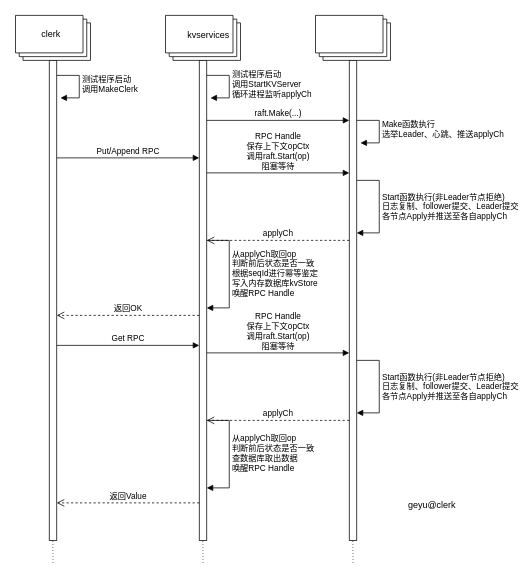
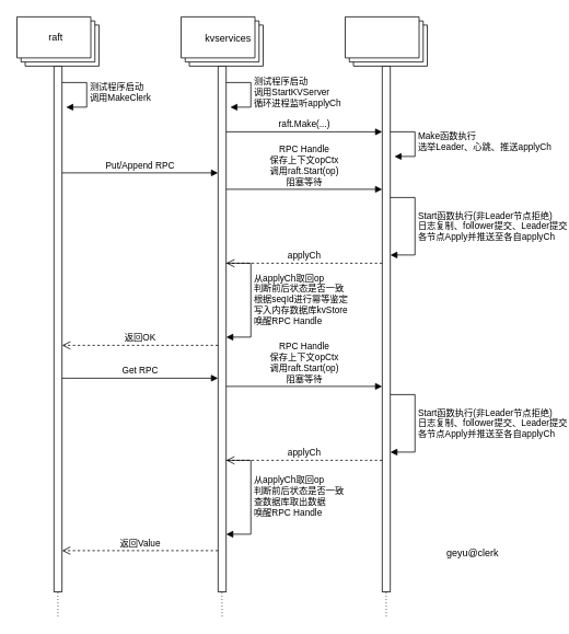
  <mxCell id="0" />
  <mxCell id="1" parent="0" />
  <mxCell id="2" value="" style="html=1;points=[[0,0,0,0,5],[0,1,0,0,-5],[1,0,0,0,5],[1,1,0,0,-5]];perimeter=orthogonalPerimeter;outlineConnect=0;targetShapes=umlLifeline;portConstraint=eastwest;newEdgeStyle={&quot;curved&quot;:0,&quot;rounded&quot;:0};" vertex="1" parent="1"><mxGeometry x="65" y="80" width="10" height="640" as="geometry" /></mxCell>
  <mxCell id="3" value="" style="html=1;points=[[0,0,0,0,5],[0,1,0,0,-5],[1,0,0,0,5],[1,1,0,0,-5]];perimeter=orthogonalPerimeter;outlineConnect=0;targetShapes=umlLifeline;portConstraint=eastwest;newEdgeStyle={&quot;curved&quot;:0,&quot;rounded&quot;:0};" vertex="1" parent="1"><mxGeometry x="265" y="80" width="10" height="640" as="geometry" /></mxCell>
  <mxCell id="4" value="" style="html=1;points=[[0,0,0,0,5],[0,1,0,0,-5],[1,0,0,0,5],[1,1,0,0,-5]];perimeter=orthogonalPerimeter;outlineConnect=0;targetShapes=umlLifeline;portConstraint=eastwest;newEdgeStyle={&quot;curved&quot;:0,&quot;rounded&quot;:0};" vertex="1" parent="1"><mxGeometry x="465" y="80" width="10" height="640" as="geometry" /></mxCell>
  <mxCell id="5" value="测试程序启动&lt;br&gt;调用MakeClerk" style="html=1;align=left;spacingLeft=2;endArrow=block;rounded=0;edgeStyle=orthogonalEdgeStyle;curved=0;rounded=0;" edge="1" parent="1"><mxGeometry x="-0.01" relative="1" as="geometry"><mxPoint x="75" y="100" as="sourcePoint" /><Array as="points"><mxPoint x="105" y="130" /></Array><mxPoint x="80" y="130.029" as="targetPoint" /><mxPoint as="offset" /></mxGeometry></mxCell>
  <mxCell id="6" value="测试程序启动&lt;br&gt;调用StartKVServer&lt;br&gt;循环进程监听applyCh" style="html=1;align=left;spacingLeft=2;endArrow=block;rounded=0;edgeStyle=orthogonalEdgeStyle;curved=0;rounded=0;" edge="1" parent="1"><mxGeometry x="-0.006" relative="1" as="geometry"><mxPoint x="275" y="100" as="sourcePoint" /><Array as="points"><mxPoint x="305" y="130" /></Array><mxPoint x="280" y="130.029" as="targetPoint" /><mxPoint as="offset" /></mxGeometry></mxCell>
  <mxCell id="7" value="" style="verticalLabelPosition=bottom;verticalAlign=top;html=1;shape=mxgraph.basic.layered_rect;dx=10;outlineConnect=0;whiteSpace=wrap;" vertex="1" parent="1"><mxGeometry x="20" y="20" width="100" height="60" as="geometry" /></mxCell>
- <mxCell id="8" value="clerk" style="text;html=1;align=center;verticalAlign=middle;resizable=0;points=[];autosize=1;strokeColor=none;fillColor=none;" vertex="1" parent="1"><mxGeometry x="42" y="30" width="50" height="30" as="geometry" /></mxCell>
+ <mxCell id="8" value="raft" style="text;html=1;align=center;verticalAlign=middle;resizable=0;points=[];autosize=1;strokeColor=none;fillColor=none;" vertex="1" parent="1"><mxGeometry x="42" y="30" width="50" height="30" as="geometry" /></mxCell>
  <mxCell id="9" value="" style="verticalLabelPosition=bottom;verticalAlign=top;html=1;shape=mxgraph.basic.layered_rect;dx=10;outlineConnect=0;whiteSpace=wrap;" vertex="1" parent="1"><mxGeometry x="220" y="20" width="100" height="60" as="geometry" /></mxCell>
  <mxCell id="10" value="kvservices" style="text;html=1;align=center;verticalAlign=middle;resizable=0;points=[];autosize=1;strokeColor=none;fillColor=none;" vertex="1" parent="1"><mxGeometry x="237" y="31" width="80" height="30" as="geometry" /></mxCell>
  <mxCell id="11" value="" style="verticalLabelPosition=bottom;verticalAlign=top;html=1;shape=mxgraph.basic.layered_rect;dx=10;outlineConnect=0;whiteSpace=wrap;" vertex="1" parent="1"><mxGeometry x="420" y="20" width="100" height="60" as="geometry" /></mxCell>
  <mxCell id="12" value="raft.Make(...)" style="html=1;verticalAlign=bottom;endArrow=block;curved=0;rounded=0;" edge="1" parent="1"><mxGeometry width="80" relative="1" as="geometry"><mxPoint x="275" y="160" as="sourcePoint" /><mxPoint x="465" y="160" as="targetPoint" /></mxGeometry></mxCell>
  <mxCell id="13" value="Make函数执行&lt;br&gt;选举Leader、心跳、推送applyCh" style="html=1;align=left;spacingLeft=2;endArrow=block;rounded=0;edgeStyle=orthogonalEdgeStyle;curved=0;rounded=0;" edge="1" parent="1"><mxGeometry x="-0.006" relative="1" as="geometry"><mxPoint x="475" y="160" as="sourcePoint" /><Array as="points"><mxPoint x="505" y="190" /></Array><mxPoint x="480" y="190.029" as="targetPoint" /><mxPoint as="offset" /></mxGeometry></mxCell>
  <mxCell id="14" value="Put/Append RPC" style="html=1;verticalAlign=bottom;endArrow=block;curved=0;rounded=0;" edge="1" parent="1"><mxGeometry width="80" relative="1" as="geometry"><mxPoint x="75" y="210" as="sourcePoint" /><mxPoint x="265" y="210" as="targetPoint" /></mxGeometry></mxCell>
  <mxCell id="15" value="RPC Handle&lt;br&gt;保存上下文opCtx&lt;br&gt;调用raft.Start(op)&lt;br&gt;阻塞等待" style="html=1;verticalAlign=bottom;endArrow=block;curved=0;rounded=0;" edge="1" parent="1"><mxGeometry width="80" relative="1" as="geometry"><mxPoint x="275" y="230" as="sourcePoint" /><mxPoint x="465" y="230" as="targetPoint" /></mxGeometry></mxCell>
  <mxCell id="16" value="Start函数执行(非Leader节点拒绝)&lt;br&gt;日志复制、follower提交、Leader提交&lt;br&gt;各节点Apply并推送至各自applyCh" style="html=1;align=left;spacingLeft=2;endArrow=block;rounded=0;edgeStyle=orthogonalEdgeStyle;curved=0;rounded=0;" edge="1" parent="1"><mxGeometry x="-0.006" relative="1" as="geometry"><mxPoint x="475" y="240" as="sourcePoint" /><Array as="points"><mxPoint x="505" y="240" /><mxPoint x="505" y="310" /></Array><mxPoint x="475" y="310" as="targetPoint" /><mxPoint as="offset" /></mxGeometry></mxCell>
  <mxCell id="17" value="applyCh" style="html=1;verticalAlign=bottom;endArrow=open;dashed=1;endSize=8;curved=0;rounded=0;" edge="1" parent="1"><mxGeometry relative="1" as="geometry"><mxPoint x="465" y="320" as="sourcePoint" /><mxPoint x="275" y="320" as="targetPoint" /></mxGeometry></mxCell>
  <mxCell id="18" value="从applyCh取回op&lt;br&gt;判断前后状态是否一致&lt;br&gt;根据seqId进行幂等鉴定&lt;br&gt;写入内存数据库kvStore&lt;br&gt;唤醒RPC Handle" style="html=1;align=left;spacingLeft=2;endArrow=block;rounded=0;edgeStyle=orthogonalEdgeStyle;curved=0;rounded=0;" edge="1" parent="1"><mxGeometry x="-0.007" relative="1" as="geometry"><mxPoint x="275" y="320" as="sourcePoint" /><Array as="points"><mxPoint x="305" y="320" /><mxPoint x="305" y="410" /></Array><mxPoint x="275" y="410" as="targetPoint" /><mxPoint as="offset" /></mxGeometry></mxCell>
  <mxCell id="19" value="返回OK" style="html=1;verticalAlign=bottom;endArrow=open;dashed=1;endSize=8;curved=0;rounded=0;" edge="1" parent="1"><mxGeometry relative="1" as="geometry"><mxPoint x="265" y="420" as="sourcePoint" /><mxPoint x="75" y="420" as="targetPoint" /></mxGeometry></mxCell>
  <mxCell id="20" value="Get RPC" style="html=1;verticalAlign=bottom;endArrow=block;curved=0;rounded=0;" edge="1" parent="1"><mxGeometry width="80" relative="1" as="geometry"><mxPoint x="75" y="460" as="sourcePoint" /><mxPoint x="265" y="460" as="targetPoint" /></mxGeometry></mxCell>
  <mxCell id="21" value="RPC Handle&lt;br&gt;保存上下文opCtx&lt;br&gt;调用raft.Start(op)&lt;br&gt;阻塞等待" style="html=1;verticalAlign=bottom;endArrow=block;curved=0;rounded=0;" edge="1" parent="1"><mxGeometry width="80" relative="1" as="geometry"><mxPoint x="275" y="470" as="sourcePoint" /><mxPoint x="465" y="470" as="targetPoint" /></mxGeometry></mxCell>
  <mxCell id="22" value="Start函数执行(非Leader节点拒绝)&lt;br&gt;日志复制、follower提交、Leader提交&lt;br&gt;各节点Apply并推送至各自applyCh" style="html=1;align=left;spacingLeft=2;endArrow=block;rounded=0;edgeStyle=orthogonalEdgeStyle;curved=0;rounded=0;" edge="1" parent="1"><mxGeometry x="-0.006" relative="1" as="geometry"><mxPoint x="475" y="480" as="sourcePoint" /><Array as="points"><mxPoint x="505" y="480" /><mxPoint x="505" y="550" /></Array><mxPoint x="475" y="550" as="targetPoint" /><mxPoint as="offset" /></mxGeometry></mxCell>
  <mxCell id="23" value="applyCh" style="html=1;verticalAlign=bottom;endArrow=open;dashed=1;endSize=8;curved=0;rounded=0;" edge="1" parent="1"><mxGeometry relative="1" as="geometry"><mxPoint x="465" y="560" as="sourcePoint" /><mxPoint x="275" y="560" as="targetPoint" /></mxGeometry></mxCell>
  <mxCell id="24" value="从applyCh取回op&lt;br&gt;判断前后状态是否一致&lt;br&gt;查数据库取出数据&lt;br&gt;唤醒RPC Handle" style="html=1;align=left;spacingLeft=2;endArrow=block;rounded=0;edgeStyle=orthogonalEdgeStyle;curved=0;rounded=0;" edge="1" parent="1"><mxGeometry x="-0.007" relative="1" as="geometry"><mxPoint x="275" y="560" as="sourcePoint" /><Array as="points"><mxPoint x="305" y="560" /><mxPoint x="305" y="650" /></Array><mxPoint x="275" y="650" as="targetPoint" /><mxPoint as="offset" /></mxGeometry></mxCell>
  <mxCell id="25" value="返回Value" style="html=1;verticalAlign=bottom;endArrow=open;dashed=1;endSize=8;curved=0;rounded=0;" edge="1" parent="1"><mxGeometry relative="1" as="geometry"><mxPoint x="265" y="670" as="sourcePoint" /><mxPoint x="75" y="670" as="targetPoint" /></mxGeometry></mxCell>
  <mxCell id="26" value="geyu@clerk" style="text;html=1;align=center;verticalAlign=middle;resizable=0;points=[];autosize=1;strokeColor=none;fillColor=none;" vertex="1" parent="1"><mxGeometry x="520" y="658" width="110" height="30" as="geometry" /></mxCell>
  <mxCell id="27" value="" style="endArrow=none;dashed=1;html=1;dashPattern=1 3;strokeWidth=1;rounded=0;" edge="1" parent="1"><mxGeometry width="50" height="50" relative="1" as="geometry"><mxPoint x="70" y="750" as="sourcePoint" /><mxPoint x="69.8" y="720" as="targetPoint" /></mxGeometry></mxCell>
  <mxCell id="28" value="" style="endArrow=none;dashed=1;html=1;dashPattern=1 3;strokeWidth=1;rounded=0;" edge="1" parent="1"><mxGeometry width="50" height="50" relative="1" as="geometry"><mxPoint x="270" y="750" as="sourcePoint" /><mxPoint x="269.8" y="720" as="targetPoint" /></mxGeometry></mxCell>
  <mxCell id="29" value="" style="endArrow=none;dashed=1;html=1;dashPattern=1 3;strokeWidth=1;rounded=0;" edge="1" parent="1"><mxGeometry width="50" height="50" relative="1" as="geometry"><mxPoint x="470" y="750" as="sourcePoint" /><mxPoint x="469.8" y="720" as="targetPoint" /></mxGeometry></mxCell>
